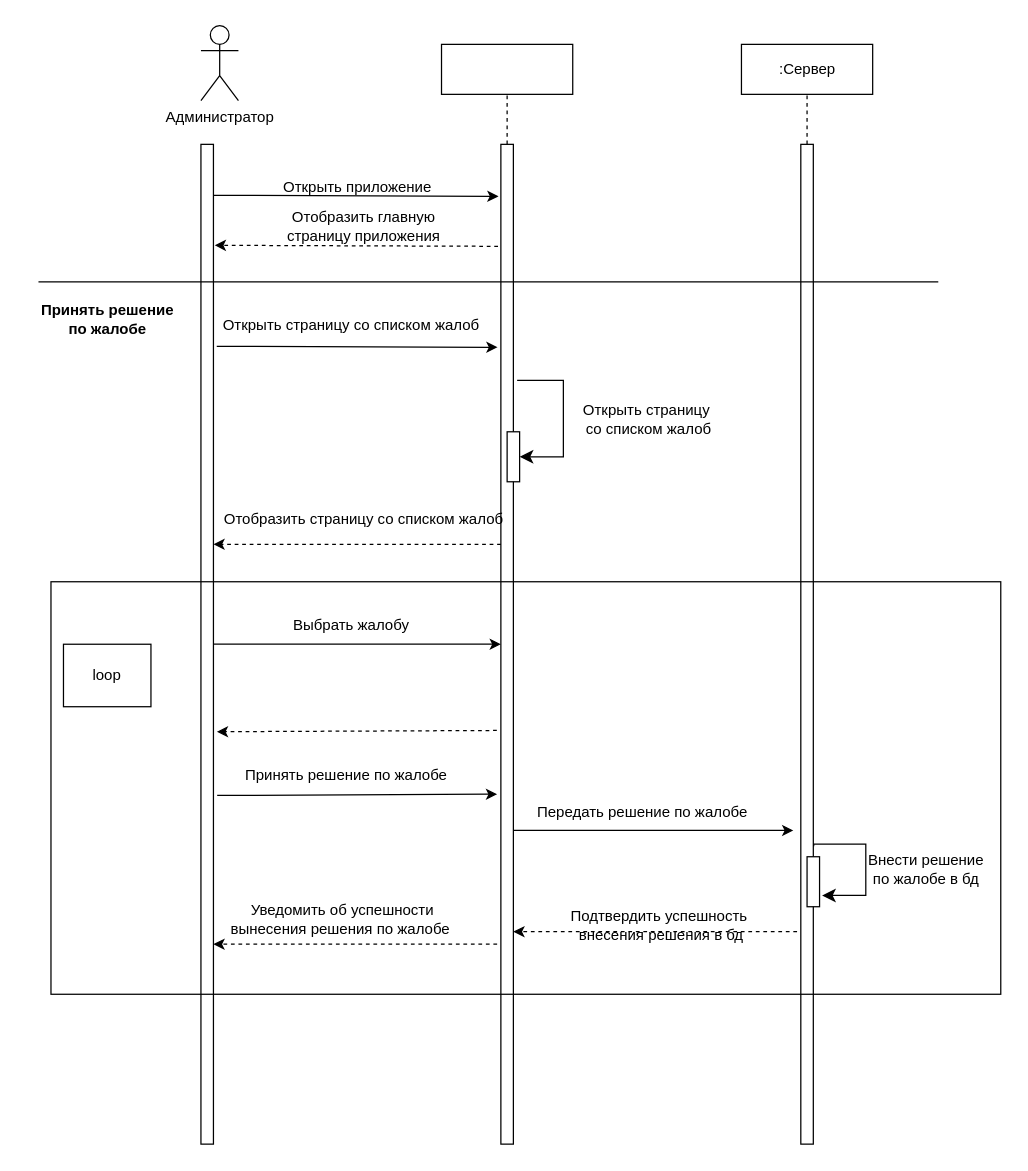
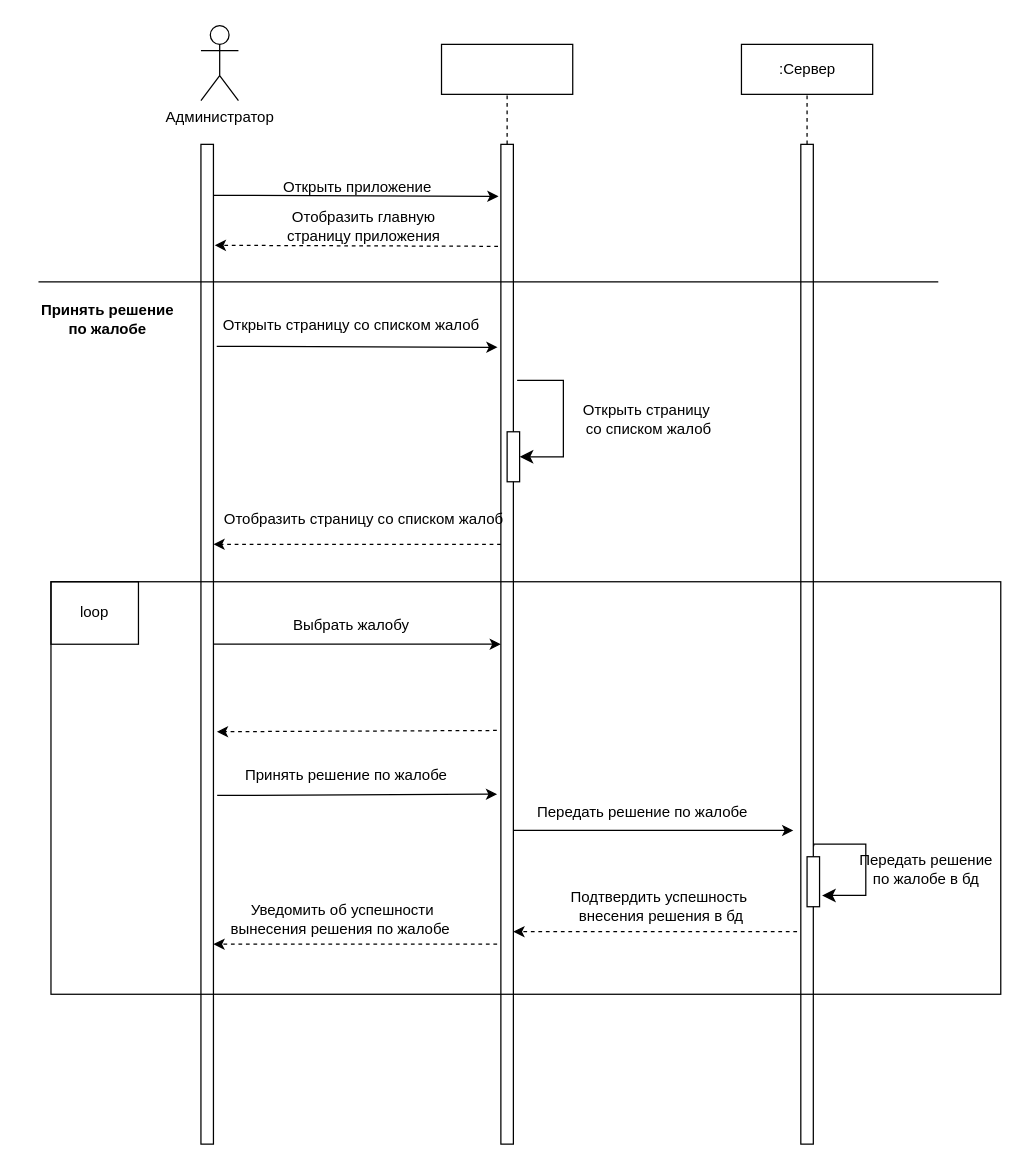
  <mxCell id="0" />
  <mxCell id="1" parent="0" />
  <mxCell id="2" value="" style="rounded=0;whiteSpace=wrap;html=1;" parent="1" vertex="1"><mxGeometry x="160" y="115" width="10" height="800" as="geometry" /></mxCell>
  <mxCell id="3" value="" style="rounded=0;whiteSpace=wrap;html=1;" parent="1" vertex="1"><mxGeometry x="400" y="115" width="10" height="800" as="geometry" /></mxCell>
  <mxCell id="4" value="" style="rounded=0;whiteSpace=wrap;html=1;" parent="1" vertex="1"><mxGeometry x="640" y="115" width="10" height="800" as="geometry" /></mxCell>
  <mxCell id="5" value="Администратор" style="shape=umlActor;verticalLabelPosition=bottom;verticalAlign=top;html=1;outlineConnect=0;" parent="1" vertex="1"><mxGeometry x="160" y="20" width="30" height="60" as="geometry" /></mxCell>
  <mxCell id="6" value="" style="group" parent="1" vertex="1" connectable="0"><mxGeometry x="352.5" y="35" width="105" height="40" as="geometry" /></mxCell>
  <mxCell id="7" value="" style="rounded=0;whiteSpace=wrap;html=1;" parent="6" vertex="1"><mxGeometry width="105" height="40" as="geometry" /></mxCell>
  <mxCell id="8" value="" style="group" parent="1" vertex="1" connectable="0"><mxGeometry x="592.5" y="35" width="105" height="40" as="geometry" /></mxCell>
  <mxCell id="9" value="" style="rounded=0;whiteSpace=wrap;html=1;" parent="8" vertex="1"><mxGeometry width="105" height="40" as="geometry" /></mxCell>
  <mxCell id="10" value=":Сервер" style="text;html=1;align=center;verticalAlign=middle;resizable=0;points=[];autosize=1;strokeColor=none;fillColor=none;" parent="8" vertex="1"><mxGeometry x="17.5" y="5" width="70" height="30" as="geometry" /></mxCell>
  <mxCell id="11" value="" style="endArrow=none;dashed=1;html=1;rounded=0;entryX=0.5;entryY=1;entryDx=0;entryDy=0;exitX=0.5;exitY=0;exitDx=0;exitDy=0;" parent="1" source="3" target="7" edge="1"><mxGeometry width="50" height="50" relative="1" as="geometry"><mxPoint x="470" y="165" as="sourcePoint" /><mxPoint x="520" y="115" as="targetPoint" /></mxGeometry></mxCell>
  <mxCell id="12" value="" style="endArrow=none;dashed=1;html=1;rounded=0;entryX=0.5;entryY=1;entryDx=0;entryDy=0;exitX=0.5;exitY=0;exitDx=0;exitDy=0;" parent="1" source="4" target="9" edge="1"><mxGeometry width="50" height="50" relative="1" as="geometry"><mxPoint x="415" y="125" as="sourcePoint" /><mxPoint x="415" y="85" as="targetPoint" /></mxGeometry></mxCell>
  <mxCell id="13" value="" style="group" parent="1" vertex="1" connectable="0"><mxGeometry x="215" y="135" width="140" height="30" as="geometry" /></mxCell>
  <mxCell id="14" value="" style="endArrow=classic;html=1;rounded=0;exitX=1.029;exitY=0.051;exitDx=0;exitDy=0;exitPerimeter=0;entryX=-0.19;entryY=0.052;entryDx=0;entryDy=0;entryPerimeter=0;" parent="13" source="2" target="3" edge="1"><mxGeometry width="50" height="50" relative="1" as="geometry"><mxPoint x="-5" y="80" as="sourcePoint" /><mxPoint x="45" y="30" as="targetPoint" /></mxGeometry></mxCell>
  <mxCell id="15" value="Открыть приложение" style="text;html=1;align=center;verticalAlign=middle;resizable=0;points=[];autosize=1;strokeColor=none;fillColor=none;" parent="13" vertex="1"><mxGeometry width="140" height="30" as="geometry" /></mxCell>
  <mxCell id="16" value="" style="endArrow=none;html=1;rounded=0;" parent="1" edge="1"><mxGeometry width="50" height="50" relative="1" as="geometry"><mxPoint y="225" as="sourcePoint" x="30" /><mxPoint x="750" y="225" as="targetPoint" /></mxGeometry></mxCell>
  <mxCell id="17" value="" style="group" parent="1" vertex="1" connectable="0"><mxGeometry x="215" y="240" width="180" height="40" as="geometry" /></mxCell>
  <mxCell id="18" value="" style="endArrow=classic;html=1;rounded=0;exitX=1.267;exitY=0.202;exitDx=0;exitDy=0;exitPerimeter=0;entryX=-0.267;entryY=0.203;entryDx=0;entryDy=0;entryPerimeter=0;" parent="17" source="2" target="3" edge="1"><mxGeometry width="50" height="50" relative="1" as="geometry"><mxPoint x="55" y="105" as="sourcePoint" /><mxPoint x="105" y="55" as="targetPoint" /></mxGeometry></mxCell>
  <mxCell id="19" value="Открыть страницу со списком жалоб" style="text;html=1;align=center;verticalAlign=middle;resizable=0;points=[];autosize=1;strokeColor=none;fillColor=none;" parent="17" vertex="1"><mxGeometry x="-50" y="5" width="230" height="30" as="geometry" /></mxCell>
  <mxCell id="20" value="" style="group" parent="1" vertex="1" connectable="0"><mxGeometry x="215" y="161" width="150" height="40" as="geometry" /></mxCell>
  <mxCell id="21" value="" style="endArrow=classic;html=1;rounded=0;entryX=1.105;entryY=0.101;entryDx=0;entryDy=0;entryPerimeter=0;exitX=-0.229;exitY=0.102;exitDx=0;exitDy=0;exitPerimeter=0;dashed=1;" parent="20" source="3" target="2" edge="1"><mxGeometry width="50" height="50" relative="1" as="geometry"><mxPoint x="90" y="74" as="sourcePoint" /><mxPoint x="140" y="24" as="targetPoint" /></mxGeometry></mxCell>
  <mxCell id="22" value="Отобразить главную&lt;div&gt;страницу приложения&lt;/div&gt;" style="text;html=1;align=center;verticalAlign=middle;resizable=0;points=[];autosize=1;strokeColor=none;fillColor=none;" parent="20" vertex="1"><mxGeometry width="150" height="40" as="geometry" /></mxCell>
  <mxCell id="23" value="" style="group" parent="1" vertex="1" connectable="0"><mxGeometry x="215" y="395" width="200" height="40" as="geometry" /></mxCell>
  <mxCell id="24" value="" style="group" parent="23" vertex="1" connectable="0"><mxGeometry width="200" height="40" as="geometry" /></mxCell>
  <mxCell id="25" value="Отобразить страницу со списком жалоб" style="text;html=1;align=center;verticalAlign=middle;resizable=0;points=[];autosize=1;strokeColor=none;fillColor=none;" parent="24" vertex="1"><mxGeometry x="-50" y="5" width="250" height="30" as="geometry" /></mxCell>
  <mxCell id="26" value="" style="endArrow=classic;html=1;rounded=0;entryX=1;entryY=0.25;entryDx=0;entryDy=0;exitX=0;exitY=0.25;exitDx=0;exitDy=0;dashed=1;" parent="1" edge="1"><mxGeometry width="50" height="50" relative="1" as="geometry"><mxPoint x="400" y="435" as="sourcePoint" /><mxPoint x="170" y="435" as="targetPoint" /></mxGeometry></mxCell>
  <mxCell id="27" value="" style="rounded=0;whiteSpace=wrap;html=1;" parent="1" vertex="1"><mxGeometry x="405" y="345" width="10" height="40" as="geometry" /></mxCell>
  <mxCell id="28" value="" style="edgeStyle=segmentEdgeStyle;endArrow=classic;html=1;curved=0;rounded=0;endSize=8;startSize=8;sourcePerimeterSpacing=0;targetPerimeterSpacing=0;exitX=1.3;exitY=0.236;exitDx=0;exitDy=0;exitPerimeter=0;entryX=1;entryY=0.5;entryDx=0;entryDy=0;" parent="1" source="3" target="27" edge="1"><mxGeometry width="100" relative="1" as="geometry"><mxPoint x="400" y="295" as="sourcePoint" /><mxPoint x="420" y="365" as="targetPoint" /><Array as="points"><mxPoint x="450" y="304" /><mxPoint x="450" y="365" /></Array></mxGeometry></mxCell>
  <mxCell id="29" value="Открыть страницу&amp;nbsp;&lt;div&gt;со списком жалоб&lt;br&gt;&lt;/div&gt;" style="text;html=1;align=center;verticalAlign=middle;resizable=0;points=[];autosize=1;strokeColor=none;fillColor=none;" parent="1" vertex="1"><mxGeometry x="452.5" y="315" width="130" height="40" as="geometry" /></mxCell>
  <mxCell id="30" value="" style="endArrow=classic;html=1;rounded=0;exitX=1;exitY=0.5;exitDx=0;exitDy=0;entryX=0;entryY=0.5;entryDx=0;entryDy=0;" parent="1" source="2" target="3" edge="1"><mxGeometry width="50" height="50" relative="1" as="geometry"><mxPoint x="230" y="525" as="sourcePoint" /><mxPoint x="280" y="475" as="targetPoint" /></mxGeometry></mxCell>
  <mxCell id="31" value="Выбрать жалобу" style="text;html=1;align=center;verticalAlign=middle;resizable=0;points=[];autosize=1;strokeColor=none;fillColor=none;" parent="1" vertex="1"><mxGeometry x="220" y="485" width="120" height="30" as="geometry" /></mxCell>
  <mxCell id="32" value="" style="rounded=0;whiteSpace=wrap;html=1;" parent="1" vertex="1"><mxGeometry x="645" y="685.04" width="10" height="40" as="geometry" /></mxCell>
  <mxCell id="33" value="" style="edgeStyle=segmentEdgeStyle;endArrow=classic;html=1;curved=0;rounded=0;endSize=8;startSize=8;sourcePerimeterSpacing=0;targetPerimeterSpacing=0;entryX=1;entryY=0.5;entryDx=0;entryDy=0;exitX=1.033;exitY=0.577;exitDx=0;exitDy=0;exitPerimeter=0;" parent="1" edge="1"><mxGeometry width="100" relative="1" as="geometry"><mxPoint x="650.33" y="676.64" as="sourcePoint" /><mxPoint x="657" y="716.04" as="targetPoint" /><Array as="points"><mxPoint x="650" y="675.04" /><mxPoint x="692" y="675.04" /><mxPoint x="692" y="716.04" /></Array></mxGeometry></mxCell>
- <mxCell id="34" value="Внести&lt;span style=&quot;background-color: initial;&quot;&gt;&amp;nbsp;решение&lt;/span&gt;&lt;div&gt;&lt;span style=&quot;background-color: initial;&quot;&gt;по жалобе в бд&lt;/span&gt;&lt;/div&gt;" style="text;html=1;align=center;verticalAlign=middle;resizable=0;points=[];autosize=1;strokeColor=none;fillColor=none;" parent="1" vertex="1"><mxGeometry x="680" y="675" width="120" height="40" as="geometry" /></mxCell>
+ <mxCell id="34" value="Передать&lt;span style=&quot;background-color: initial;&quot;&gt;&amp;nbsp;решение&lt;/span&gt;&lt;div&gt;&lt;span style=&quot;background-color: initial;&quot;&gt;по жалобе в бд&lt;/span&gt;&lt;/div&gt;" style="text;html=1;align=center;verticalAlign=middle;resizable=0;points=[];autosize=1;strokeColor=none;fillColor=none;" parent="1" vertex="1"><mxGeometry x="680" y="675" width="120" height="40" as="geometry" /></mxCell>
  <mxCell id="35" value="" style="endArrow=classic;html=1;rounded=0;exitX=-0.3;exitY=0.8;exitDx=0;exitDy=0;exitPerimeter=0;dashed=1;" parent="1" source="3" edge="1"><mxGeometry width="50" height="50" relative="1" as="geometry"><mxPoint x="290" y="805" as="sourcePoint" /><mxPoint x="170" y="755" as="targetPoint" /></mxGeometry></mxCell>
  <mxCell id="36" value="" style="endArrow=classic;html=1;rounded=0;exitX=-0.367;exitY=0.668;exitDx=0;exitDy=0;exitPerimeter=0;entryX=1.167;entryY=0.669;entryDx=0;entryDy=0;entryPerimeter=0;dashed=1;" parent="1" edge="1"><mxGeometry width="50" height="50" relative="1" as="geometry"><mxPoint x="396.75" y="584" as="sourcePoint" /><mxPoint x="172.75" y="585" as="targetPoint" /></mxGeometry></mxCell>
  <mxCell id="37" value="Принять решение по жалобе" style="text;html=1;align=center;verticalAlign=middle;resizable=0;points=[];autosize=1;strokeColor=none;fillColor=none;" parent="1" vertex="1"><mxGeometry x="181" y="605" width="190" height="30" as="geometry" /></mxCell>
  <mxCell id="38" value="" style="edgeStyle=none;orthogonalLoop=1;jettySize=auto;html=1;rounded=0;exitX=1.176;exitY=0.901;exitDx=0;exitDy=0;exitPerimeter=0;entryX=-0.424;entryY=0.9;entryDx=0;entryDy=0;entryPerimeter=0;" parent="1" edge="1"><mxGeometry width="100" relative="1" as="geometry"><mxPoint x="173" y="636" as="sourcePoint" /><mxPoint x="397" y="635" as="targetPoint" /><Array as="points" /></mxGeometry></mxCell>
  <mxCell id="39" value="Передать решение по жалобе" style="text;html=1;align=center;verticalAlign=middle;resizable=0;points=[];autosize=1;strokeColor=none;fillColor=none;" parent="1" vertex="1"><mxGeometry x="418" y="635" width="190" height="30" as="geometry" /></mxCell>
  <mxCell id="40" value="" style="endArrow=classic;html=1;rounded=0;exitX=1.167;exitY=0.549;exitDx=0;exitDy=0;exitPerimeter=0;entryX=-0.367;entryY=0.549;entryDx=0;entryDy=0;entryPerimeter=0;" parent="1" edge="1"><mxGeometry width="50" height="50" relative="1" as="geometry"><mxPoint x="410" y="664" as="sourcePoint" /><mxPoint x="634" y="664" as="targetPoint" /></mxGeometry></mxCell>
  <mxCell id="41" value="" style="endArrow=classic;html=1;rounded=0;exitX=-0.3;exitY=0.8;exitDx=0;exitDy=0;exitPerimeter=0;dashed=1;" parent="1" edge="1"><mxGeometry width="50" height="50" relative="1" as="geometry"><mxPoint x="637" y="745" as="sourcePoint" /><mxPoint x="410" y="745" as="targetPoint" /></mxGeometry></mxCell>
- <mxCell id="42" value="Подтвердить успешность&amp;nbsp;&lt;div&gt;внесения решения в бд&lt;/div&gt;" style="text;html=1;align=center;verticalAlign=middle;resizable=0;points=[];autosize=1;strokeColor=none;fillColor=none;" parent="1" vertex="1"><mxGeometry x="442.5" y="720" width="170" height="40" as="geometry" /></mxCell>
+ <mxCell id="42" value="Подтвердить успешность&amp;nbsp;&lt;div&gt;внесения решения в бд&lt;/div&gt;" style="text;html=1;align=center;verticalAlign=middle;resizable=0;points=[];autosize=1;strokeColor=none;fillColor=none;" parent="1" vertex="1"><mxGeometry x="442.5" y="705" width="170" height="40" as="geometry" /></mxCell>
  <mxCell id="43" value="" style="group" parent="1" vertex="1" connectable="0"><mxGeometry x="197.5" y="715" width="175" height="40" as="geometry" /></mxCell>
  <mxCell id="44" value="Уведомить об успешности&lt;div&gt;&lt;span style=&quot;background-color: initial;&quot;&gt;вынесения решения по жалобе&amp;nbsp;&lt;/span&gt;&lt;span style=&quot;background-color: initial; color: rgba(0, 0, 0, 0); font-family: monospace; font-size: 0px; text-align: start;&quot;&gt;%3CmxGraphModel%3E%3Croot%3E%3CmxCell%20id%3D%220%22%2F%3E%3CmxCell%20id%3D%221%22%20parent%3D%220%22%2F%3E%3CmxCell%20id%3D%222%22%20value%3D%22%D0%A3%D0%B2%D0%B5%D0%B4%D0%BE%D0%BC%D0%B8%D1%82%D1%8C%20%D0%BE%D0%B1%26amp%3Bnbsp%3B%26lt%3Bspan%20style%3D%26quot%3Bbackground-color%3A%20initial%3B%26quot%3B%26gt%3B%D1%83%D1%81%D0%BF%D0%B5%D1%88%D0%BD%D0%BE%D0%BC%26lt%3B%2Fspan%26gt%3B%26lt%3Bdiv%26gt%3B%26lt%3Bspan%20style%3D%26quot%3Bbackground-color%3A%20initial%3B%26quot%3B%26gt%3B%D0%B8%D0%B7%D0%BC%D0%B5%D0%BD%D0%B5%D0%BD%D0%B8%D0%B8%20%D0%B4%D0%BE%D0%BC%D0%B0%D1%88%D0%BD%D0%B5%D0%B3%D0%BE%20%D0%B7%D0%B0%D0%B4%D0%B0%D0%BD%D0%B8%D1%8F%26lt%3B%2Fspan%26gt%3B%26lt%3B%2Fdiv%26gt%3B%22%20style%3D%22text%3Bhtml%3D1%3Balign%3Dcenter%3BverticalAlign%3Dmiddle%3Bresizable%3D0%3Bpoints%3D%5B%5D%3Bautosize%3D1%3BstrokeColor%3Dnone%3BfillColor%3Dnone%3B%22%20vertex%3D%221%22%20parent%3D%221%22%3E%3CmxGeometry%20x%3D%22-559%22%20y%3D%223135%22%20width%3D%22200%22%20height%3D%2240%22%20as%3D%22geometry%22%2F%3E%3C%2FmxCell%3E%3C%2Froot%3E%3C%2FmxGraphModel%3E&lt;/span&gt;&lt;span style=&quot;background-color: initial; color: rgba(0, 0, 0, 0); font-family: monospace; font-size: 0px; text-align: start;&quot;&gt;%3CmxGraphModel%3E%3Croot%3E%3CmxCell%20id%3D%220%22%2F%3E%3CmxCell%20id%3D%221%22%20parent%3D%220%22%2F%3E%3CmxCell%20id%3D%222%22%20value%3D%22%D0%A3%D0%B2%D0%B5%D0%B4%D0%BE%D0%BC%D0%B8%D1%82%D1%8C%20%D0%BE%D0%B1%26amp%3Bnbsp%3B%26lt%3Bspan%20style%3D%26quot%3Bbackground-color%3A%20initial%3B%26quot%3B%26gt%3B%D1%83%D1%81%D0%BF%D0%B5%D1%88%D0%BD%D0%BE%D0%BC%26lt%3B%2Fspan%26gt%3B%26lt%3Bdiv%26gt%3B%26lt%3Bspan%20style%3D%26quot%3Bbackground-color%3A%20initial%3B%26quot%3B%26gt%3B%D0%B8%D0%B7%D0%BC%D0%B5%D0%BD%D0%B5%D0%BD%D0%B8%D0%B8%20%D0%B4%D0%BE%D0%BC%D0%B0%D1%88%D0%BD%D0%B5%D0%B3%D0%BE%20%D0%B7%D0%B0%D0%B4%D0%B0%D0%BD%D0%B8%D1%8F%26lt%3B%2Fspan%26gt%3B%26lt%3B%2Fdiv%26gt%3B%22%20style%3D%22text%3Bhtml%3D1%3Balign%3Dcenter%3BverticalAlign%3Dmiddle%3Bresizable%3D0%3Bpoints%3D%5B%5D%3Bautosize%3D1%3BstrokeColor%3Dnone%3BfillColor%3Dnone%3B%22%20vertex%3D%221%22%20parent%3D%221%22%3E%3CmxGeometry%20x%3D%22-559%22%20y%3D%223135%22%20width%3D%22200%22%20height%3D%2240%22%20as%3D%22geometry%22%2F%3E%3C%2FmxCell%3E%3C%2Froot%3E%3C%2FmxGraphModel%3Eооб&amp;nbsp;&lt;/span&gt;&lt;/div&gt;" style="text;html=1;align=center;verticalAlign=middle;resizable=0;points=[];autosize=1;strokeColor=none;fillColor=none;" parent="43" vertex="1"><mxGeometry x="-25" width="200" height="40" as="geometry" /></mxCell>
  <mxCell id="45" value="" style="group" parent="1" vertex="1" connectable="0"><mxGeometry x="40" y="465" width="760" height="330.08" as="geometry" /></mxCell>
  <mxCell id="46" value="" style="group" parent="45" vertex="1" connectable="0"><mxGeometry width="760.0" height="330.08" as="geometry" /></mxCell>
  <mxCell id="47" value="" style="rounded=0;whiteSpace=wrap;html=1;fillColor=none;" parent="46" vertex="1"><mxGeometry width="760.0" height="330.08" as="geometry" /></mxCell>
- <mxCell id="48" value="loop" style="whiteSpace=wrap;html=1;fillColor=none;" parent="46" vertex="1"><mxGeometry x="10" y="50" width="70" height="50" as="geometry" /></mxCell>
+ <mxCell id="48" value="loop" style="whiteSpace=wrap;html=1;fillColor=none;" parent="46" vertex="1"><mxGeometry width="70" height="50" as="geometry" /></mxCell>
  <mxCell id="49" value="&lt;b&gt;Принять решение&lt;/b&gt;&lt;div&gt;&lt;b&gt;по жалобе&lt;/b&gt;&lt;/div&gt;" style="text;html=1;align=center;verticalAlign=middle;resizable=0;points=[];autosize=1;strokeColor=none;fillColor=none;" vertex="1" parent="1"><mxGeometry x="20" y="235" width="130" height="40" as="geometry" /></mxCell>
